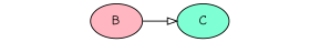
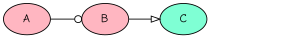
  digraph {
    fontname="Comic Neue"
    rankdir=LR
    node [fillcolor=lightpink fontname="Comic Neue" style=filled]
    edge [fontname="Comic Neue"]
    C [fillcolor=aquamarine]
    B
+   A
    D [style=invis fillcolor=""]
    C -> D [style=invis]
    B -> C [arrowhead=onormal]
+   A -> B [arrowhead=odot]
  }
